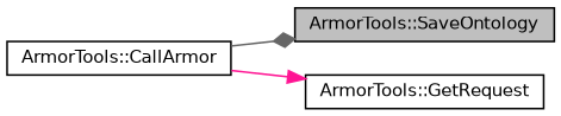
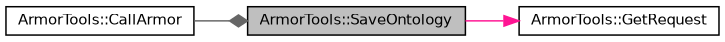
  digraph {
    rankdir=LR
    node [color=black fillcolor=white fontname=Helvetica fontsize=10 shape=record style=filled]
    edge [fontname=Helvetica fontsize=10 labelfontname=Helvetica labelfontsize=10 style=solid]
    n1 [fillcolor=grey75 fontcolor=black height=0.2 label="ArmorTools::SaveOntology" width=0.4]
    n2 [height=0.2 label="ArmorTools::GetRequest" width=0.4]
    n3 [height=0.2 label="ArmorTools::CallArmor" width=0.4]
-   n3 -> n2 [arrowhead=normal color=deeppink]
+   n1 -> n2 [arrowhead=normal color=deeppink]
    n3 -> n1 [arrowhead=diamond color=gray40]
  }
